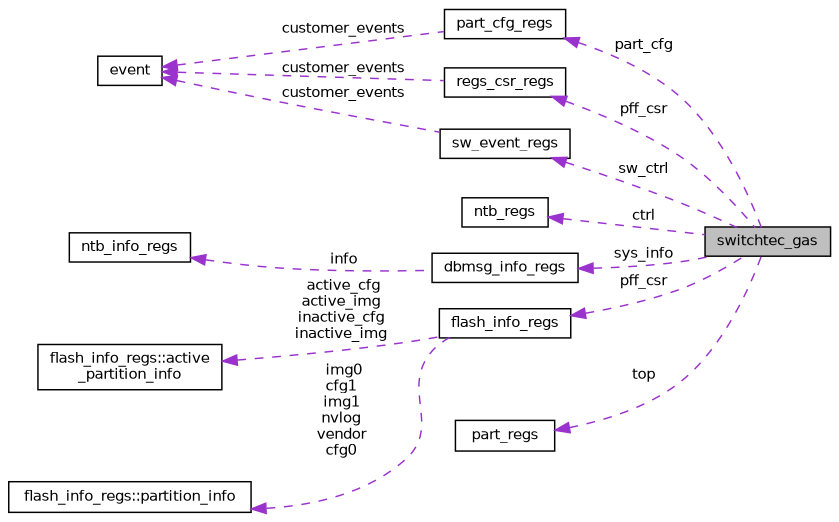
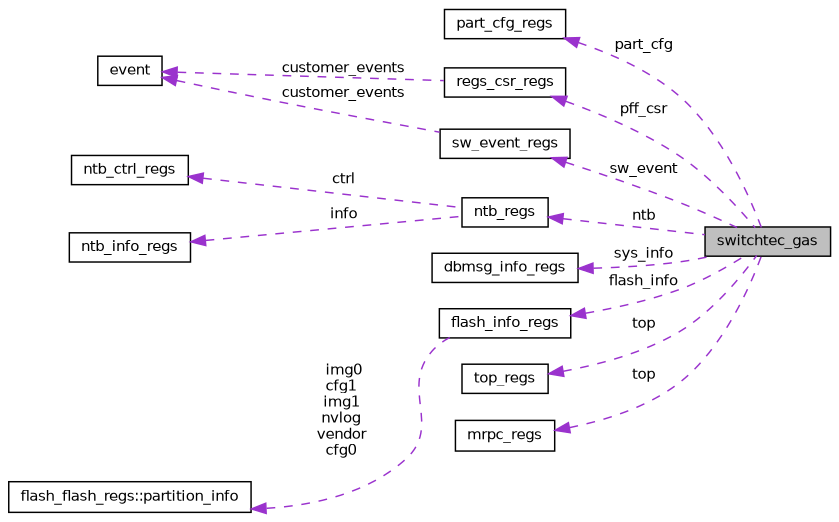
  digraph {
    rankdir=LR
    node [color=black fillcolor=white fontname=Helvetica fontsize=10 shape=record style=filled]
    edge [color=darkorchid3 dir=back fontname=Helvetica fontsize=10 labelfontname=Helvetica labelfontsize=10 style=dashed]
    n1 [fillcolor=grey75 fontcolor=black height=0.2 label=switchtec_gas width=0.4]
    n2 [height=0.2 label=part_cfg_regs width=0.4]
    n3 [height=0.2 label=event width=0.4]
    n4 [height=0.2 label=regs_csr_regs width=0.4]
    n5 [height=0.2 label=sw_event_regs width=0.4]
    n6 [height=0.2 label=ntb_regs width=0.4]
+   n7 [height=0.2 label=ntb_ctrl_regs width=0.4]
    n8 [height=0.2 label=ntb_info_regs width=0.4]
    n9 [height=0.2 label=dbmsg_info_regs width=0.4]
    n10 [height=0.2 label=flash_info_regs width=0.4]
-   n11 [height=0.2 label="flash_info_regs::active\l_partition_info" width=0.4]
-   n12 [height=0.2 label="flash_info_regs::partition_info" width=0.4]
-   n14 [height=0.2 label=part_regs width=0.4]
+   n12 [height=0.2 label="flash_flash_regs::partition_info" width=0.4]
+   n13 [height=0.2 label=top_regs width=0.4]
+   n14 [height=0.2 label=mrpc_regs width=0.4]
    n2 -> n1 [label=" part_cfg"]
-   n3 -> n2 [label=" customer_events"]
    n3 -> n4 [label=" customer_events"]
    n3 -> n5 [label=" customer_events"]
    n4 -> n1 [label=" pff_csr"]
-   n5 -> n1 [label=" sw_ctrl"]
-   n6 -> n1 [label=" ctrl"]
-   n8 -> n9 [label=" info"]
+   n5 -> n1 [label=" sw_event"]
+   n6 -> n1 [label=" ntb"]
+   n7 -> n6 [label=" ctrl"]
+   n8 -> n6 [label=" info"]
    n9 -> n1 [label=" sys_info"]
-   n10 -> n1 [label=" pff_csr"]
-   n11 -> n10 [label=" active_cfg\nactive_img\ninactive_cfg\ninactive_img"]
+   n10 -> n1 [label=" flash_info"]
    n12 -> n10 [label=" img0\ncfg1\nimg1\nnvlog\nvendor\ncfg0"]
+   n13 -> n1 [label=" top"]
    n14 -> n1 [label=" top"]
  }
